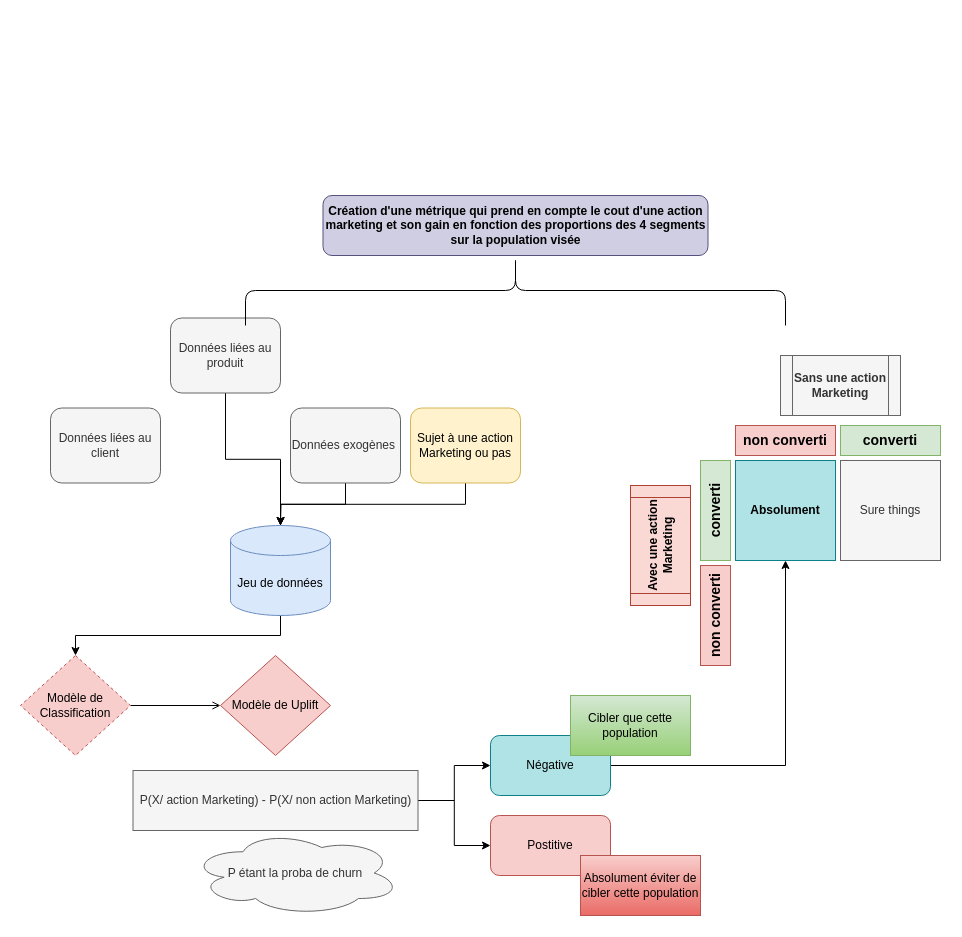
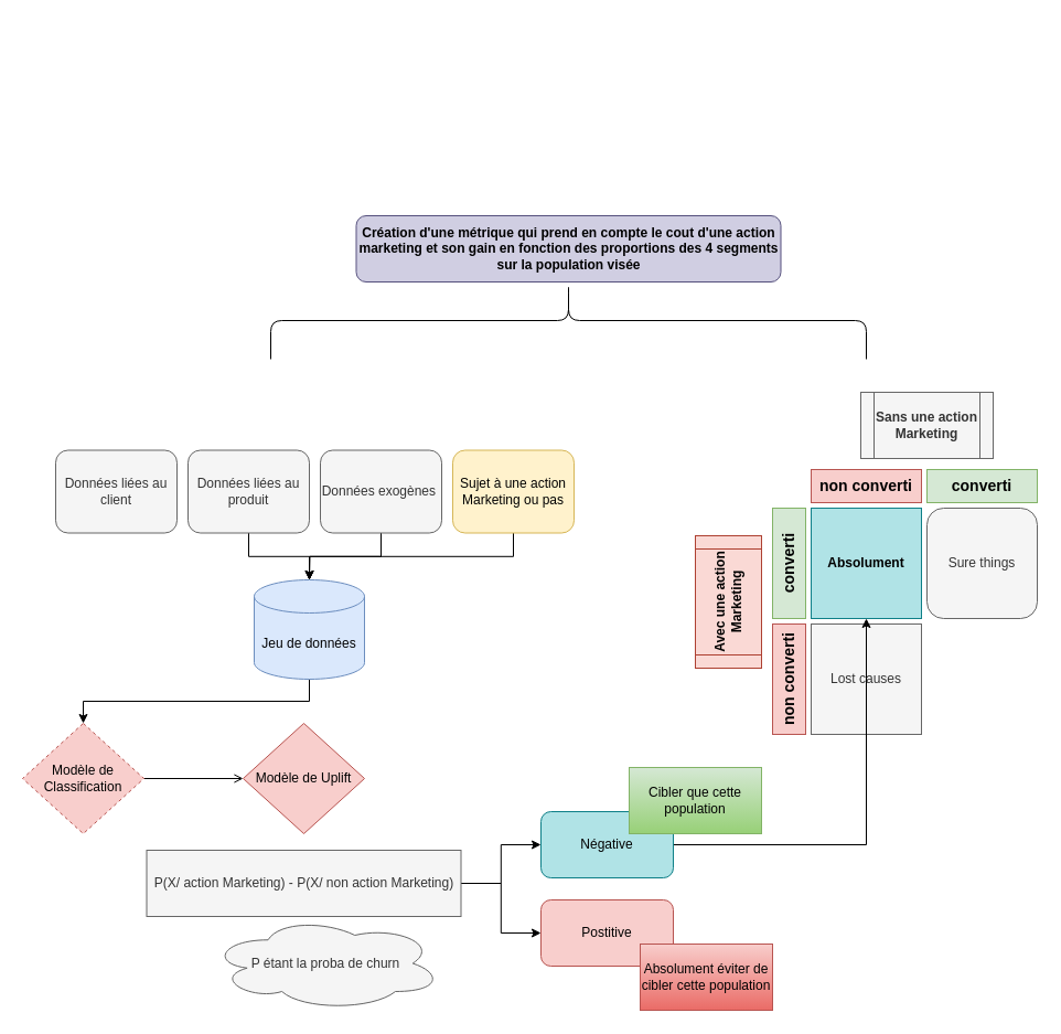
  <mxCell id="0" />
  <mxCell id="1" parent="0" />
  <mxCell id="2" value="&lt;b&gt;Absolument&lt;/b&gt;" style="html=1;fillColor=#b0e3e6;strokeColor=#0e8088;shadow=0;fontSize=12;align=center;fontStyle=0;whiteSpace=wrap;rounded=0;" vertex="1" parent="1"><mxGeometry x="735" y="460" width="100" height="100" as="geometry" /></mxCell>
- <mxCell id="3" value="Sure things" style="html=1;shadow=0;fontSize=12;align=center;fontStyle=0;whiteSpace=wrap;rounded=0;fillColor=#f5f5f5;fontColor=#333333;strokeColor=#666666;" vertex="1" parent="1"><mxGeometry x="840" y="460" width="100" height="100" as="geometry" /></mxCell>
+ <mxCell id="3" value="Sure things" style="html=1;shadow=0;fontSize=12;align=center;fontStyle=0;whiteSpace=wrap;fillColor=#f5f5f5;fontColor=#333333;strokeColor=#666666;rounded=1;" vertex="1" parent="1"><mxGeometry x="840" y="460" width="100" height="100" as="geometry" /></mxCell>
+ <mxCell id="4" value="Lost causes" style="html=1;shadow=0;fontSize=12;align=center;fontStyle=0;whiteSpace=wrap;rounded=0;fillColor=#f5f5f5;fontColor=#333333;strokeColor=#666666;" vertex="1" parent="1"><mxGeometry x="735" y="565" width="100" height="100" as="geometry" /></mxCell>
  <mxCell id="5" value="converti" style="html=1;fillColor=#d5e8d4;strokeColor=#82b366;shadow=0;fontSize=14;align=center;fontStyle=1;whiteSpace=wrap;horizontal=0;rounded=0;" vertex="1" parent="1"><mxGeometry x="700" y="460" width="30" height="100" as="geometry" /></mxCell>
  <mxCell id="6" value="non converti" style="html=1;fillColor=#f8cecc;strokeColor=#b85450;shadow=0;fontSize=14;align=center;fontStyle=1;whiteSpace=wrap;horizontal=0;rounded=0;" vertex="1" parent="1"><mxGeometry x="700" y="565" width="30" height="100" as="geometry" /></mxCell>
  <mxCell id="7" value="non converti" style="html=1;fillColor=#f8cecc;strokeColor=#b85450;shadow=0;fontSize=14;align=center;fontStyle=1;whiteSpace=wrap;rounded=0;" vertex="1" parent="1"><mxGeometry x="735" y="425" width="100" height="30" as="geometry" /></mxCell>
  <mxCell id="8" value="converti" style="html=1;fillColor=#d5e8d4;strokeColor=#82b366;shadow=0;fontSize=14;align=center;fontStyle=1;whiteSpace=wrap;rounded=0;" vertex="1" parent="1"><mxGeometry x="840" y="425" width="100" height="30" as="geometry" /></mxCell>
  <mxCell id="9" value="&lt;b&gt;Sans une action Marketing&lt;/b&gt;" style="shape=process;whiteSpace=wrap;html=1;backgroundOutline=1;fillColor=#f5f5f5;fontColor=#333333;strokeColor=#666666;" vertex="1" parent="1"><mxGeometry x="780" y="355" width="120" height="60" as="geometry" /></mxCell>
  <mxCell id="10" value="&lt;b&gt;Avec une action Marketing&lt;/b&gt;" style="shape=process;whiteSpace=wrap;html=1;backgroundOutline=1;rotation=-90;fillColor=#fad9d5;strokeColor=#ae4132;" vertex="1" parent="1"><mxGeometry x="600" y="515" width="120" height="60" as="geometry" /></mxCell>
  <mxCell id="11" value="Données liées au client" style="rounded=1;whiteSpace=wrap;html=1;fillColor=#f5f5f5;fontColor=#333333;strokeColor=#666666;" vertex="1" parent="1"><mxGeometry x="50" y="407.5" width="110" height="75" as="geometry" /></mxCell>
  <mxCell id="12" style="edgeStyle=orthogonalEdgeStyle;rounded=0;orthogonalLoop=1;jettySize=auto;html=1;exitX=0.5;exitY=1;exitDx=0;exitDy=0;" edge="1" parent="1" source="13" target="19"><mxGeometry relative="1" as="geometry" /></mxCell>
- <mxCell id="13" value="Données liées au produit" style="rounded=1;whiteSpace=wrap;html=1;fillColor=#f5f5f5;fontColor=#333333;strokeColor=#666666;" vertex="1" parent="1"><mxGeometry x="170" y="317.5" width="110" height="75" as="geometry" /></mxCell>
+ <mxCell id="13" value="Données liées au produit" style="rounded=1;whiteSpace=wrap;html=1;fillColor=#f5f5f5;fontColor=#333333;strokeColor=#666666;" vertex="1" parent="1"><mxGeometry x="170" y="407.5" width="110" height="75" as="geometry" /></mxCell>
  <mxCell id="14" style="edgeStyle=orthogonalEdgeStyle;rounded=0;orthogonalLoop=1;jettySize=auto;html=1;exitX=0.5;exitY=1;exitDx=0;exitDy=0;" edge="1" parent="1" source="15"><mxGeometry relative="1" as="geometry"><mxPoint y="525" as="targetPoint" x="280" /></mxGeometry></mxCell>
  <mxCell id="15" value="Données exogènes&amp;nbsp;" style="rounded=1;whiteSpace=wrap;html=1;fillColor=#f5f5f5;fontColor=#333333;strokeColor=#666666;" vertex="1" parent="1"><mxGeometry x="290" y="407.5" width="110" height="75" as="geometry" /></mxCell>
  <mxCell id="16" style="edgeStyle=orthogonalEdgeStyle;rounded=0;orthogonalLoop=1;jettySize=auto;html=1;exitX=0.5;exitY=1;exitDx=0;exitDy=0;entryX=0.5;entryY=0;entryDx=0;entryDy=0;entryPerimeter=0;" edge="1" parent="1" source="17" target="19"><mxGeometry relative="1" as="geometry" /></mxCell>
  <mxCell id="17" value="Sujet à une action Marketing ou pas" style="rounded=1;whiteSpace=wrap;html=1;fillColor=#fff2cc;strokeColor=#d6b656;" vertex="1" parent="1"><mxGeometry x="410" y="407.5" width="110" height="75" as="geometry" /></mxCell>
  <mxCell id="18" style="edgeStyle=orthogonalEdgeStyle;rounded=0;orthogonalLoop=1;jettySize=auto;html=1;exitX=0.5;exitY=1;exitDx=0;exitDy=0;exitPerimeter=0;" edge="1" parent="1" source="19" target="21"><mxGeometry relative="1" as="geometry" /></mxCell>
  <mxCell id="19" value="Jeu de données" style="shape=cylinder3;whiteSpace=wrap;html=1;boundedLbl=1;backgroundOutline=1;size=15;fillColor=#dae8fc;strokeColor=#6c8ebf;" vertex="1" parent="1"><mxGeometry x="230" y="525" width="100" height="90" as="geometry" /></mxCell>
  <mxCell id="20" style="edgeStyle=orthogonalEdgeStyle;rounded=0;orthogonalLoop=1;jettySize=auto;html=1;exitX=1;exitY=0.5;exitDx=0;exitDy=0;entryX=0;entryY=0.5;entryDx=0;entryDy=0;endArrow=open;" edge="1" parent="1" source="21" target="25"><mxGeometry relative="1" as="geometry" /></mxCell>
  <mxCell id="21" value="Modèle de Classification" style="rhombus;whiteSpace=wrap;html=1;fillColor=#f8cecc;strokeColor=#b85450;dashed=1;" vertex="1" parent="1"><mxGeometry x="20" y="655" width="110" height="100" as="geometry" /></mxCell>
  <mxCell id="22" style="edgeStyle=orthogonalEdgeStyle;rounded=0;orthogonalLoop=1;jettySize=auto;html=1;exitX=1;exitY=0.5;exitDx=0;exitDy=0;entryX=0;entryY=0.5;entryDx=0;entryDy=0;" edge="1" parent="1" source="24" target="28"><mxGeometry relative="1" as="geometry" /></mxCell>
  <mxCell id="23" style="edgeStyle=orthogonalEdgeStyle;rounded=0;orthogonalLoop=1;jettySize=auto;html=1;exitX=1;exitY=0.5;exitDx=0;exitDy=0;" edge="1" parent="1" source="24" target="29"><mxGeometry relative="1" as="geometry" /></mxCell>
  <mxCell id="24" value="P(X/ action Marketing) - P(X/ non action Marketing)" style="rounded=0;whiteSpace=wrap;html=1;fillColor=#f5f5f5;fontColor=#333333;strokeColor=#666666;" vertex="1" parent="1"><mxGeometry x="132.5" y="770" width="285" height="60" as="geometry" /></mxCell>
  <mxCell id="25" value="Modèle de Uplift" style="rhombus;whiteSpace=wrap;html=1;fillColor=#f8cecc;strokeColor=#b85450;" vertex="1" parent="1"><mxGeometry x="220" y="655" width="110" height="100" as="geometry" /></mxCell>
  <mxCell id="26" value="P étant la proba de churn" style="ellipse;shape=cloud;whiteSpace=wrap;html=1;fillColor=#f5f5f5;fontColor=#333333;strokeColor=#666666;" vertex="1" parent="1"><mxGeometry x="190" y="830" width="210" height="85" as="geometry" /></mxCell>
  <mxCell id="27" style="edgeStyle=orthogonalEdgeStyle;rounded=0;orthogonalLoop=1;jettySize=auto;html=1;exitX=1;exitY=0.5;exitDx=0;exitDy=0;entryX=0.5;entryY=1;entryDx=0;entryDy=0;" edge="1" parent="1" source="28" target="2"><mxGeometry relative="1" as="geometry" /></mxCell>
  <mxCell id="28" value="Négative" style="rounded=1;whiteSpace=wrap;html=1;fillColor=#b0e3e6;strokeColor=#0e8088;" vertex="1" parent="1"><mxGeometry x="490" y="735" width="120" height="60" as="geometry" /></mxCell>
  <mxCell id="29" value="Postitive" style="rounded=1;whiteSpace=wrap;html=1;fillColor=#f8cecc;strokeColor=#b85450;" vertex="1" parent="1"><mxGeometry x="490" y="815" width="120" height="60" as="geometry" /></mxCell>
  <mxCell id="30" value="Cibler que cette population" style="rounded=0;whiteSpace=wrap;html=1;fillColor=#d5e8d4;strokeColor=#82b366;gradientColor=#97d077;" vertex="1" parent="1"><mxGeometry x="570" y="695" width="120" height="60" as="geometry" /></mxCell>
  <mxCell id="31" value="Absolument éviter de cibler cette population" style="rounded=0;whiteSpace=wrap;html=1;fillColor=#f8cecc;strokeColor=#b85450;gradientColor=#ea6b66;" vertex="1" parent="1"><mxGeometry x="580" y="855" width="120" height="60" as="geometry" /></mxCell>
  <mxCell id="32" value="&lt;b&gt;Création d'une métrique qui prend en compte le cout d'une action marketing et son gain en fonction des proportions des 4 segments sur la population visée&lt;/b&gt;" style="rounded=1;whiteSpace=wrap;html=1;fillColor=#d0cee2;strokeColor=#56517e;" vertex="1" parent="1"><mxGeometry x="322.5" y="195" width="385" height="60" as="geometry" /></mxCell>
  <mxCell id="33" value="" style="shape=curlyBracket;whiteSpace=wrap;html=1;rounded=1;flipH=1;labelPosition=right;verticalLabelPosition=middle;align=left;verticalAlign=middle;rotation=-90;" vertex="1" parent="1"><mxGeometry x="480" y="20" width="70" height="540" as="geometry" /></mxCell>
